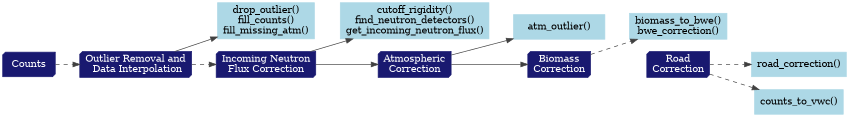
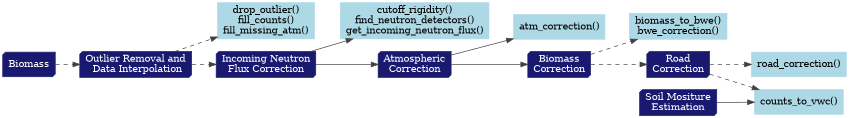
  digraph {
    rankdir=LR
    repulsiveforce=1
    splines=true
    node [color=midnightblue fontcolor=white group=1 shape=box3d style=filled]
    edge [color=grey25]
-   Counts
+   Counts [label=Biomass]
    "Outlier Removal and\n Data Interpolation"
    "drop_outlier()\nfill_counts()\nfill_missing_atm()" [color=lightblue fontcolor=black shape=box group=""]
    "Incoming Neutron\nFlux Correction"
    "cutoff_rigidity()\nfind_neutron_detectors()\nget_incoming_neutron_flux()" [color=lightblue fontcolor=black shape=box group=""]
    "Atmospheric\nCorrection"
-   "atm_correction()" [color=lightblue fontcolor=black shape=box label="atm_outlier()" group=""]
+   "atm_correction()" [color=lightblue fontcolor=black shape=box group=""]
    "Biomass\nCorrection"
    "biomass_to_bwe()\nbwe_correction()" [color=lightblue fontcolor=black shape=box group=""]
    "Road\nCorrection"
    "road_correction()" [color=lightblue fontcolor=black shape=box group=""]
    "counts_to_vwc()" [color=lightblue fontcolor=black shape=box group=""]
+   "Soil Mositure\nEstimation"
    Counts -> "Outlier Removal and\n Data Interpolation" [style=dashed]
-   "Outlier Removal and\n Data Interpolation" -> "drop_outlier()\nfill_counts()\nfill_missing_atm()"
+   "Outlier Removal and\n Data Interpolation" -> "drop_outlier()\nfill_counts()\nfill_missing_atm()" [style=dashed]
    "Outlier Removal and\n Data Interpolation" -> "Incoming Neutron\nFlux Correction" [style=dashed]
    "Incoming Neutron\nFlux Correction" -> "cutoff_rigidity()\nfind_neutron_detectors()\nget_incoming_neutron_flux()"
    "Incoming Neutron\nFlux Correction" -> "Atmospheric\nCorrection"
    "Atmospheric\nCorrection" -> "atm_correction()"
    "Atmospheric\nCorrection" -> "Biomass\nCorrection"
    "Biomass\nCorrection" -> "biomass_to_bwe()\nbwe_correction()" [style=dashed]
+   "Biomass\nCorrection" -> "Road\nCorrection" [style=dashed]
    "Road\nCorrection" -> "road_correction()" [style=dashed]
    "Road\nCorrection" -> "counts_to_vwc()" [style=dashed]
+   "Soil Mositure\nEstimation" -> "counts_to_vwc()"
  }
